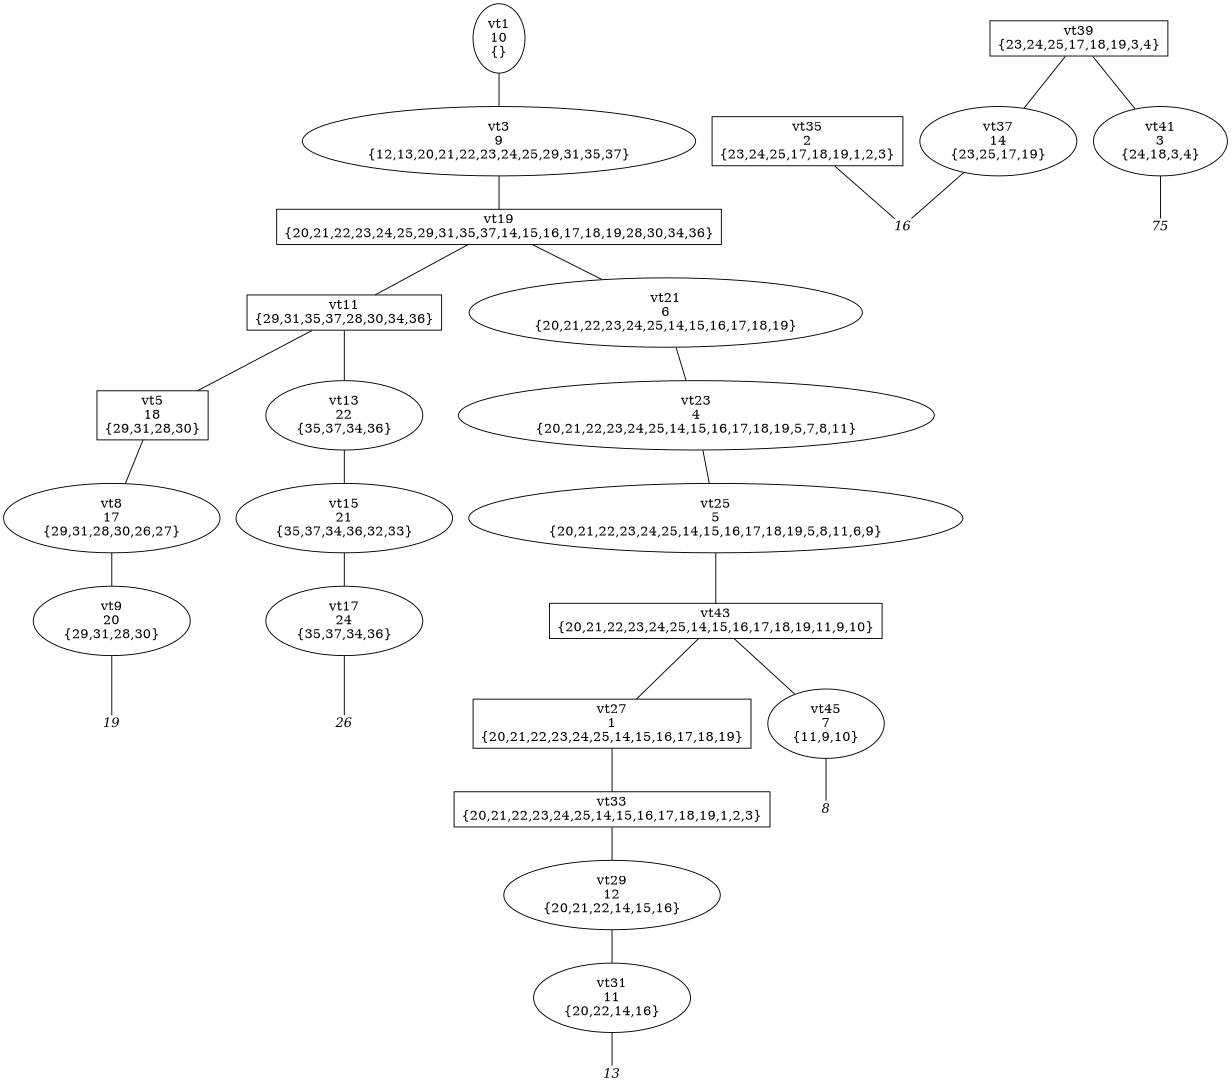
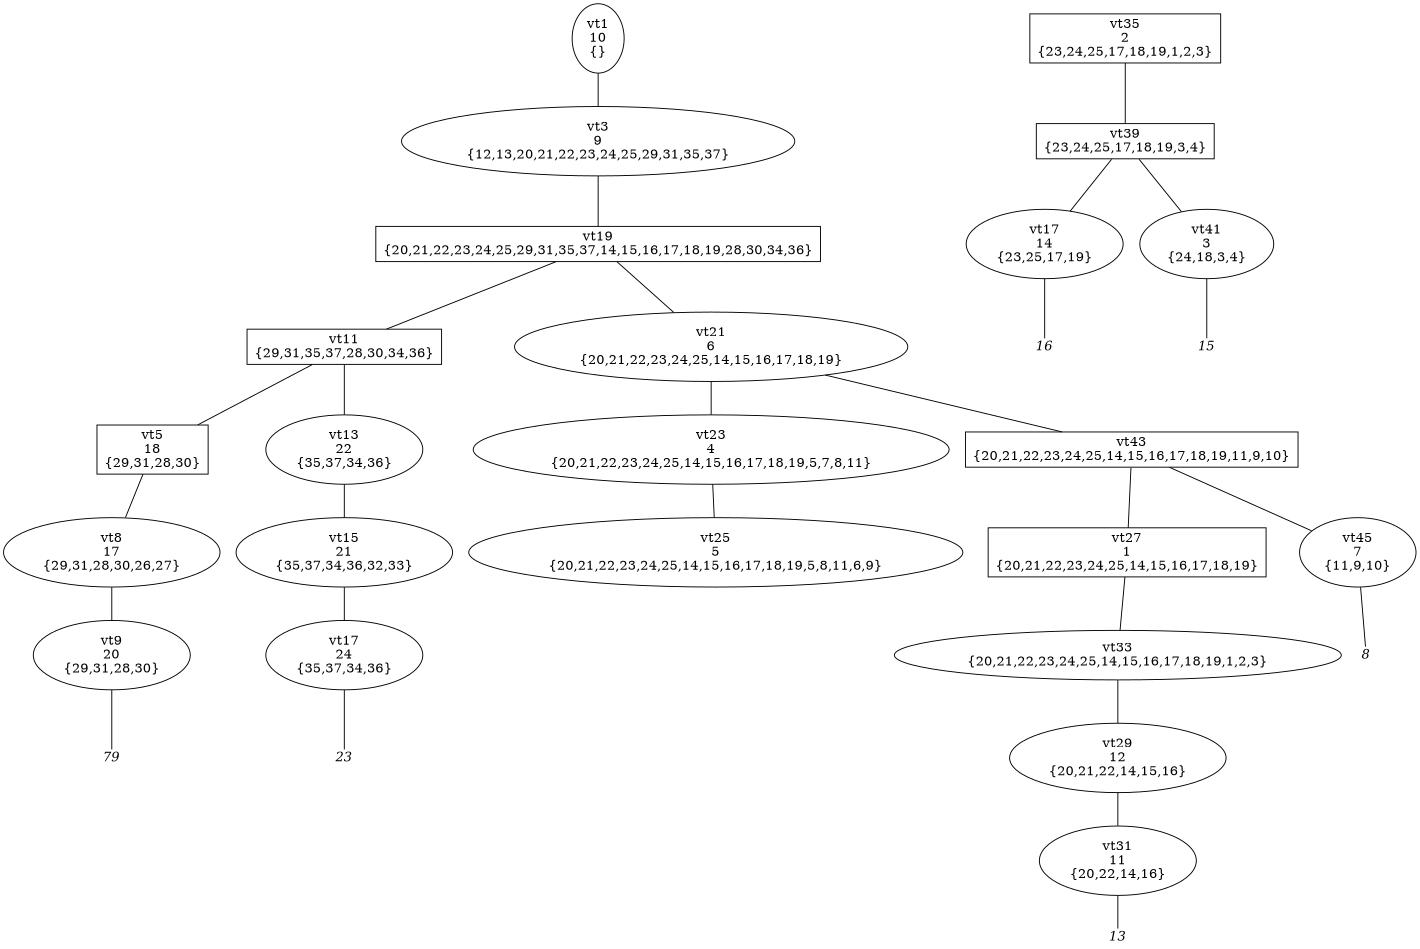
  digraph {
    node [shape=ellipse]
    edge [arrowhead=none]
    n1 [label="vt1\n10\n{}"]
    n2 [label="vt3\n9\n{12,13,20,21,22,23,24,25,29,31,35,37}"]
    n3 [label="vt19\n{20,21,22,23,24,25,29,31,35,37,14,15,16,17,18,19,28,30,34,36}" shape=box]
    n4 [label="vt11\n{29,31,35,37,28,30,34,36}" shape=box]
    n5 [label="vt21\n6\n{20,21,22,23,24,25,14,15,16,17,18,19}"]
    n6 [label="vt5\n18\n{29,31,28,30}" shape=box]
    n7 [label="vt13\n22\n{35,37,34,36}"]
    n8 [label="vt23\n4\n{20,21,22,23,24,25,14,15,16,17,18,19,5,7,8,11}"]
    n9 [label="vt8\n17\n{29,31,28,30,26,27}"]
    n10 [label="vt15\n21\n{35,37,34,36,32,33}"]
    n11 [label="vt9\n20\n{29,31,28,30}"]
-   n12 [fixedsize=true fontname="Times-Italic" fontsize=14 height=.25 label=19 shape=plaintext width=.25]
+   n12 [fixedsize=true fontname="Times-Italic" fontsize=14 height=.25 label=79 shape=plaintext width=.25]
    n13 [label="vt17\n24\n{35,37,34,36}"]
-   n14 [fixedsize=true fontname="Times-Italic" fontsize=14 height=.25 label=26 shape=plaintext width=.25]
+   n14 [fixedsize=true fontname="Times-Italic" fontsize=14 height=.25 label=23 shape=plaintext width=.25]
    n15 [label="vt25\n5\n{20,21,22,23,24,25,14,15,16,17,18,19,5,8,11,6,9}"]
    n16 [label="vt43\n{20,21,22,23,24,25,14,15,16,17,18,19,11,9,10}" shape=box]
    n17 [label="vt27\n1\n{20,21,22,23,24,25,14,15,16,17,18,19}" shape=box]
    n18 [label="vt45\n7\n{11,9,10}"]
-   n19 [label="vt33\n{20,21,22,23,24,25,14,15,16,17,18,19,1,2,3}" shape=box]
+   n19 [label="vt33\n{20,21,22,23,24,25,14,15,16,17,18,19,1,2,3}"]
    n20 [fixedsize=true fontname="Times-Italic" fontsize=14 height=.25 label=8 shape=plaintext width=.25]
    n21 [label="vt29\n12\n{20,21,22,14,15,16}"]
    n22 [label="vt31\n11\n{20,22,14,16}"]
    n23 [label="vt35\n2\n{23,24,25,17,18,19,1,2,3}" shape=box]
    n24 [label="vt39\n{23,24,25,17,18,19,3,4}" shape=box]
    n25 [fixedsize=true fontname="Times-Italic" fontsize=14 height=.25 label=13 shape=plaintext width=.25]
-   n26 [label="vt37\n14\n{23,25,17,19}"]
+   n26 [label="vt17\n14\n{23,25,17,19}"]
    n27 [label="vt41\n3\n{24,18,3,4}"]
    n28 [fixedsize=true fontname="Times-Italic" fontsize=14 height=.25 label=16 shape=plaintext width=.25]
-   n29 [fixedsize=true fontname="Times-Italic" fontsize=14 height=.25 label=75 shape=plaintext width=.25]
+   n29 [fixedsize=true fontname="Times-Italic" fontsize=14 height=.25 label=15 shape=plaintext width=.25]
    n1 -> n2
    n2 -> n3
    n3 -> n4
    n3 -> n5
    n4 -> n6
    n4 -> n7
    n5 -> n8
    n6 -> n9
    n7 -> n10
    n8 -> n15
    n9 -> n11
    n10 -> n13
    n11 -> n12
    n13 -> n14
-   n15 -> n16
+   n5 -> n16
    n16 -> n17
    n16 -> n18
    n17 -> n19
    n18 -> n20
    n19 -> n21
    n21 -> n22
    n22 -> n25
-   n23 -> n28
+   n23 -> n24
    n24 -> n26
    n24 -> n27
    n26 -> n28
    n27 -> n29
  }
